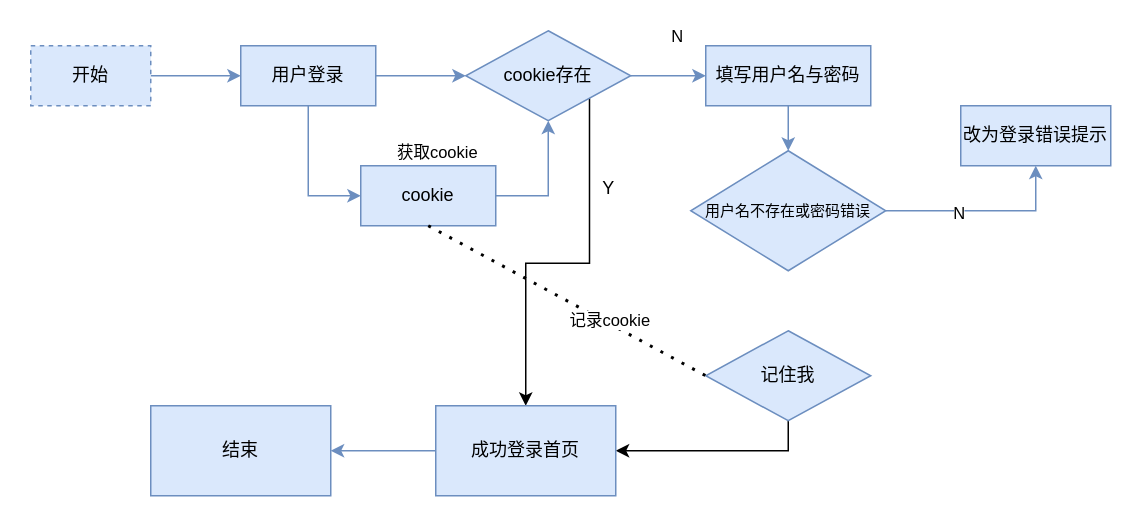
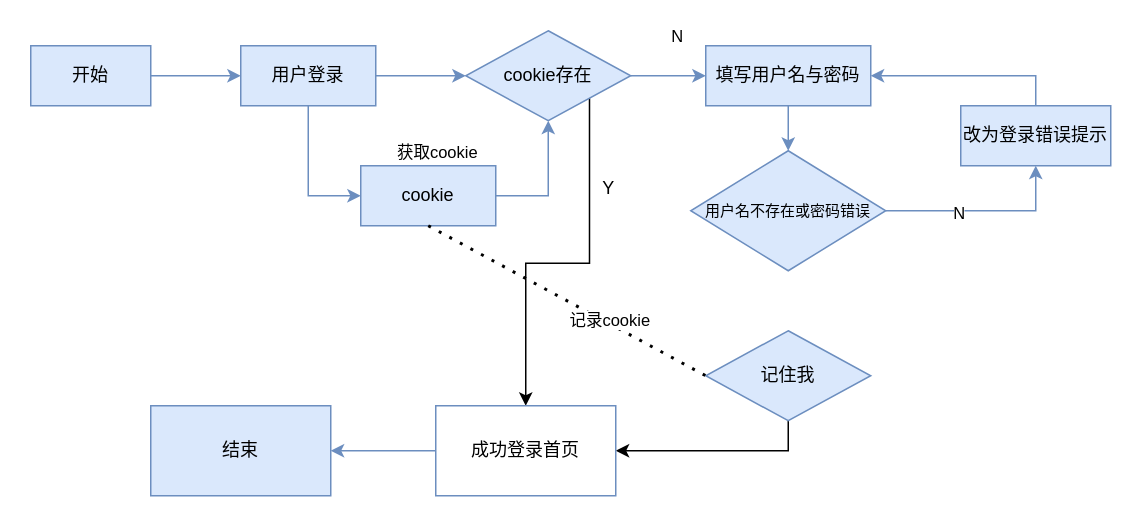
  <mxCell id="0" />
  <mxCell id="1" parent="0" />
  <mxCell id="2" value="" style="edgeStyle=orthogonalEdgeStyle;rounded=0;orthogonalLoop=1;jettySize=auto;html=1;fillColor=#dae8fc;strokeColor=#6c8ebf;" edge="1" parent="1" source="3" target="7"><mxGeometry relative="1" as="geometry" /></mxCell>
- <mxCell id="3" value="开始" style="rounded=0;whiteSpace=wrap;html=1;fillColor=#dae8fc;strokeColor=#6c8ebf;dashed=1;" vertex="1" parent="1"><mxGeometry x="20" y="30" width="80" height="40" as="geometry" /></mxCell>
+ <mxCell id="3" value="开始" style="rounded=0;whiteSpace=wrap;html=1;fillColor=#dae8fc;strokeColor=#6c8ebf;" vertex="1" parent="1"><mxGeometry x="20" y="30" width="80" height="40" as="geometry" /></mxCell>
  <mxCell id="4" value="" style="edgeStyle=orthogonalEdgeStyle;rounded=0;orthogonalLoop=1;jettySize=auto;html=1;fillColor=#dae8fc;strokeColor=#6c8ebf;" edge="1" parent="1" source="7" target="16"><mxGeometry relative="1" as="geometry" /></mxCell>
  <mxCell id="5" value="" style="edgeStyle=orthogonalEdgeStyle;rounded=0;orthogonalLoop=1;jettySize=auto;html=1;fillColor=#dae8fc;strokeColor=#6c8ebf;" edge="1" parent="1" source="7" target="18"><mxGeometry relative="1" as="geometry"><Array as="points"><mxPoint x="205" y="130" /></Array></mxGeometry></mxCell>
  <mxCell id="6" value="获取cookie" style="edgeLabel;html=1;align=center;verticalAlign=middle;resizable=0;points=[];" vertex="1" connectable="0" parent="5"><mxGeometry x="-0.383" y="2" relative="1" as="geometry"><mxPoint x="83" y="1" as="offset" /></mxGeometry></mxCell>
  <mxCell id="7" value="用户登录" style="rounded=0;whiteSpace=wrap;html=1;fillColor=#dae8fc;strokeColor=#6c8ebf;" vertex="1" parent="1"><mxGeometry x="160" y="30" width="90" height="40" as="geometry" /></mxCell>
  <mxCell id="8" value="" style="edgeStyle=orthogonalEdgeStyle;rounded=0;orthogonalLoop=1;jettySize=auto;html=1;fillColor=#dae8fc;strokeColor=#6c8ebf;" edge="1" parent="1" source="9" target="12"><mxGeometry relative="1" as="geometry" /></mxCell>
  <mxCell id="9" value="填写用户名与密码" style="rounded=0;whiteSpace=wrap;html=1;fillColor=#dae8fc;strokeColor=#6c8ebf;" vertex="1" parent="1"><mxGeometry x="470" y="30" width="110" height="40" as="geometry" /></mxCell>
  <mxCell id="10" style="edgeStyle=orthogonalEdgeStyle;rounded=0;orthogonalLoop=1;jettySize=auto;html=1;exitX=1;exitY=0.5;exitDx=0;exitDy=0;entryX=0.5;entryY=1;entryDx=0;entryDy=0;fillColor=#dae8fc;strokeColor=#6c8ebf;" edge="1" parent="1" source="12" target="22"><mxGeometry relative="1" as="geometry" /></mxCell>
  <mxCell id="11" value="N" style="edgeLabel;html=1;align=center;verticalAlign=middle;resizable=0;points=[];" vertex="1" connectable="0" parent="10"><mxGeometry x="-0.267" y="-1" relative="1" as="geometry"><mxPoint as="offset" /></mxGeometry></mxCell>
  <mxCell id="12" value="&lt;font style=&quot;font-size: 10px;&quot;&gt;用户名不存在或密码错误&lt;/font&gt;" style="rhombus;whiteSpace=wrap;html=1;fillColor=#dae8fc;strokeColor=#6c8ebf;" vertex="1" parent="1"><mxGeometry x="460" y="100" width="130" height="80" as="geometry" /></mxCell>
  <mxCell id="13" value="" style="edgeStyle=orthogonalEdgeStyle;rounded=0;orthogonalLoop=1;jettySize=auto;html=1;fillColor=#dae8fc;strokeColor=#6c8ebf;" edge="1" parent="1" source="16" target="9"><mxGeometry relative="1" as="geometry" /></mxCell>
  <mxCell id="14" value="N&lt;div&gt;&lt;br&gt;&lt;/div&gt;" style="edgeLabel;html=1;align=center;verticalAlign=middle;resizable=0;points=[];" vertex="1" connectable="0" parent="13"><mxGeometry x="-0.053" y="3" relative="1" as="geometry"><mxPoint x="6" y="-17" as="offset" /></mxGeometry></mxCell>
  <mxCell id="15" style="edgeStyle=orthogonalEdgeStyle;rounded=0;orthogonalLoop=1;jettySize=auto;html=1;exitX=1;exitY=1;exitDx=0;exitDy=0;" edge="1" parent="1" source="16" target="26"><mxGeometry relative="1" as="geometry" /></mxCell>
  <mxCell id="16" value="&lt;font&gt;cookie存在&lt;/font&gt;" style="rhombus;whiteSpace=wrap;html=1;fillColor=#dae8fc;strokeColor=#6c8ebf;" vertex="1" parent="1"><mxGeometry x="310" y="20" width="110" height="60" as="geometry" /></mxCell>
  <mxCell id="17" style="edgeStyle=orthogonalEdgeStyle;rounded=0;orthogonalLoop=1;jettySize=auto;html=1;exitX=1;exitY=0.5;exitDx=0;exitDy=0;entryX=0.5;entryY=1;entryDx=0;entryDy=0;fillColor=#dae8fc;strokeColor=#6c8ebf;" edge="1" parent="1" source="18" target="16"><mxGeometry relative="1" as="geometry" /></mxCell>
  <mxCell id="18" value="&lt;div&gt;&lt;span style=&quot;background-color: initial;&quot;&gt;cookie&lt;/span&gt;&lt;/div&gt;" style="rounded=0;whiteSpace=wrap;html=1;fillColor=#dae8fc;strokeColor=#6c8ebf;" vertex="1" parent="1"><mxGeometry x="240" y="110" width="90" height="40" as="geometry" /></mxCell>
  <mxCell id="19" style="edgeStyle=orthogonalEdgeStyle;rounded=0;orthogonalLoop=1;jettySize=auto;html=1;exitX=0.5;exitY=1;exitDx=0;exitDy=0;entryX=1;entryY=0.5;entryDx=0;entryDy=0;" edge="1" parent="1" source="20" target="26"><mxGeometry relative="1" as="geometry" /></mxCell>
  <mxCell id="20" value="&lt;font&gt;记住我&lt;/font&gt;" style="rhombus;whiteSpace=wrap;html=1;fillColor=#dae8fc;strokeColor=#6c8ebf;" vertex="1" parent="1"><mxGeometry x="470" y="220" width="110" height="60" as="geometry" /></mxCell>
+ <mxCell id="21" style="edgeStyle=orthogonalEdgeStyle;rounded=0;orthogonalLoop=1;jettySize=auto;html=1;exitX=0.5;exitY=0;exitDx=0;exitDy=0;entryX=1;entryY=0.5;entryDx=0;entryDy=0;fillColor=#dae8fc;strokeColor=#6c8ebf;" edge="1" parent="1" source="22" target="9"><mxGeometry relative="1" as="geometry" /></mxCell>
  <mxCell id="22" value="改为登录错误提示" style="rounded=0;whiteSpace=wrap;html=1;fillColor=#dae8fc;strokeColor=#6c8ebf;" vertex="1" parent="1"><mxGeometry x="640" y="70" width="100" height="40" as="geometry" /></mxCell>
  <mxCell id="23" value="" style="endArrow=none;dashed=1;html=1;dashPattern=1 3;strokeWidth=2;rounded=0;exitX=0.5;exitY=1;exitDx=0;exitDy=0;" edge="1" parent="1" source="18"><mxGeometry width="50" height="50" relative="1" as="geometry"><mxPoint x="420" y="300" as="sourcePoint" /><mxPoint x="470" y="250" as="targetPoint" /></mxGeometry></mxCell>
  <mxCell id="24" value="记录cookie" style="edgeLabel;html=1;align=center;verticalAlign=middle;resizable=0;points=[];" vertex="1" connectable="0" parent="23"><mxGeometry x="0.296" y="2" relative="1" as="geometry"><mxPoint as="offset" /></mxGeometry></mxCell>
  <mxCell id="25" value="" style="edgeStyle=orthogonalEdgeStyle;rounded=0;orthogonalLoop=1;jettySize=auto;html=1;fillColor=#dae8fc;strokeColor=#6c8ebf;" edge="1" parent="1" source="26" target="28"><mxGeometry relative="1" as="geometry" /></mxCell>
- <mxCell id="26" value="成功登录首页" style="rounded=0;whiteSpace=wrap;html=1;fillColor=#dae8fc;strokeColor=#6c8ebf;" vertex="1" parent="1"><mxGeometry x="290" y="270" width="120" height="60" as="geometry" /></mxCell>
+ <mxCell id="26" value="成功登录首页" style="rounded=0;whiteSpace=wrap;html=1;fillColor=#ffffff;strokeColor=#6c8ebf;" vertex="1" parent="1"><mxGeometry x="290" y="270" width="120" height="60" as="geometry" /></mxCell>
  <mxCell id="27" value="Y" style="text;html=1;align=center;verticalAlign=middle;resizable=0;points=[];autosize=1;strokeColor=none;fillColor=none;" vertex="1" parent="1"><mxGeometry x="390" y="110" width="30" height="30" as="geometry" /></mxCell>
  <mxCell id="28" value="结束" style="rounded=0;whiteSpace=wrap;html=1;fillColor=#dae8fc;strokeColor=#6c8ebf;" vertex="1" parent="1"><mxGeometry x="100" y="270" width="120" height="60" as="geometry" /></mxCell>
